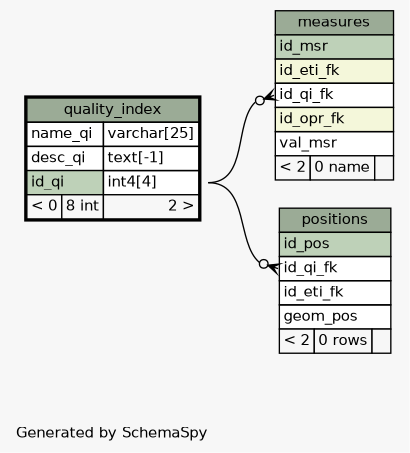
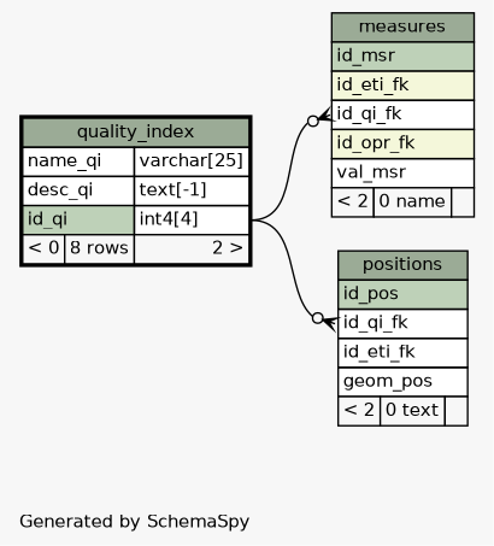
  digraph {
    bgcolor="#f7f7f7"
    fontname=Helvetica
    fontsize=11
    label="\nGenerated by SchemaSpy"
    labeljust=l
    nodesep=0.18
    rankdir=RL
    ranksep=0.46
    node [fontname=Helvetica fontsize=11 shape=plaintext]
    edge [arrowhead=none arrowsize=0.8 arrowtail=crowodot dir=back headport="id_qi.type:e" tailport="id_qi_fk:w"]
    n1 [label=<     <TABLE BORDER="0" CELLBORDER="1" CELLSPACING="0" BGCOLOR="#ffffff">       <TR><TD COLSPAN="3" BGCOLOR="#9bab96" ALIGN="CENTER">measures</TD></TR>       <TR><TD PORT="id_msr" COLSPAN="3" BGCOLOR="#bed1b8" ALIGN="LEFT">id_msr</TD></TR>       <TR><TD PORT="id_eti_fk" COLSPAN="3" BGCOLOR="#f4f7da" ALIGN="LEFT">id_eti_fk</TD></TR>       <TR><TD PORT="id_qi_fk" COLSPAN="3" ALIGN="LEFT">id_qi_fk</TD></TR>       <TR><TD PORT="id_opr_fk" COLSPAN="3" BGCOLOR="#f4f7da" ALIGN="LEFT">id_opr_fk</TD></TR>       <TR><TD PORT="val_msr" COLSPAN="3" ALIGN="LEFT">val_msr</TD></TR>       <TR><TD ALIGN="LEFT" BGCOLOR="#f7f7f7">&lt; 2</TD><TD ALIGN="RIGHT" BGCOLOR="#f7f7f7">0 name</TD><TD ALIGN="RIGHT" BGCOLOR="#f7f7f7">  </TD></TR>     </TABLE>>]
-   n2 [label=<     <TABLE BORDER="2" CELLBORDER="1" CELLSPACING="0" BGCOLOR="#ffffff">       <TR><TD COLSPAN="3" BGCOLOR="#9bab96" ALIGN="CENTER">quality_index</TD></TR>       <TR><TD PORT="name_qi" COLSPAN="2" ALIGN="LEFT">name_qi</TD><TD PORT="name_qi.type" ALIGN="LEFT">varchar[25]</TD></TR>       <TR><TD PORT="desc_qi" COLSPAN="2" ALIGN="LEFT">desc_qi</TD><TD PORT="desc_qi.type" ALIGN="LEFT">text[-1]</TD></TR>       <TR><TD PORT="id_qi" COLSPAN="2" BGCOLOR="#bed1b8" ALIGN="LEFT">id_qi</TD><TD PORT="id_qi.type" ALIGN="LEFT">int4[4]</TD></TR>       <TR><TD ALIGN="LEFT" BGCOLOR="#f7f7f7">&lt; 0</TD><TD ALIGN="RIGHT" BGCOLOR="#f7f7f7">8 int</TD><TD ALIGN="RIGHT" BGCOLOR="#f7f7f7">2 &gt;</TD></TR>     </TABLE>>]
-   n3 [label=<     <TABLE BORDER="0" CELLBORDER="1" CELLSPACING="0" BGCOLOR="#ffffff">       <TR><TD COLSPAN="3" BGCOLOR="#9bab96" ALIGN="CENTER">positions</TD></TR>       <TR><TD PORT="id_pos" COLSPAN="3" BGCOLOR="#bed1b8" ALIGN="LEFT">id_pos</TD></TR>       <TR><TD PORT="id_qi_fk" COLSPAN="3" ALIGN="LEFT">id_qi_fk</TD></TR>       <TR><TD PORT="id_eti_fk" COLSPAN="3" ALIGN="LEFT">id_eti_fk</TD></TR>       <TR><TD PORT="geom_pos" COLSPAN="3" ALIGN="LEFT">geom_pos</TD></TR>       <TR><TD ALIGN="LEFT" BGCOLOR="#f7f7f7">&lt; 2</TD><TD ALIGN="RIGHT" BGCOLOR="#f7f7f7">0 rows</TD><TD ALIGN="RIGHT" BGCOLOR="#f7f7f7">  </TD></TR>     </TABLE>>]
+   n2 [label=<     <TABLE BORDER="2" CELLBORDER="1" CELLSPACING="0" BGCOLOR="#ffffff">       <TR><TD COLSPAN="3" BGCOLOR="#9bab96" ALIGN="CENTER">quality_index</TD></TR>       <TR><TD PORT="name_qi" COLSPAN="2" ALIGN="LEFT">name_qi</TD><TD PORT="name_qi.type" ALIGN="LEFT">varchar[25]</TD></TR>       <TR><TD PORT="desc_qi" COLSPAN="2" ALIGN="LEFT">desc_qi</TD><TD PORT="desc_qi.type" ALIGN="LEFT">text[-1]</TD></TR>       <TR><TD PORT="id_qi" COLSPAN="2" BGCOLOR="#bed1b8" ALIGN="LEFT">id_qi</TD><TD PORT="id_qi.type" ALIGN="LEFT">int4[4]</TD></TR>       <TR><TD ALIGN="LEFT" BGCOLOR="#f7f7f7">&lt; 0</TD><TD ALIGN="RIGHT" BGCOLOR="#f7f7f7">8 rows</TD><TD ALIGN="RIGHT" BGCOLOR="#f7f7f7">2 &gt;</TD></TR>     </TABLE>>]
+   n3 [label=<     <TABLE BORDER="0" CELLBORDER="1" CELLSPACING="0" BGCOLOR="#ffffff">       <TR><TD COLSPAN="3" BGCOLOR="#9bab96" ALIGN="CENTER">positions</TD></TR>       <TR><TD PORT="id_pos" COLSPAN="3" BGCOLOR="#bed1b8" ALIGN="LEFT">id_pos</TD></TR>       <TR><TD PORT="id_qi_fk" COLSPAN="3" ALIGN="LEFT">id_qi_fk</TD></TR>       <TR><TD PORT="id_eti_fk" COLSPAN="3" ALIGN="LEFT">id_eti_fk</TD></TR>       <TR><TD PORT="geom_pos" COLSPAN="3" ALIGN="LEFT">geom_pos</TD></TR>       <TR><TD ALIGN="LEFT" BGCOLOR="#f7f7f7">&lt; 2</TD><TD ALIGN="RIGHT" BGCOLOR="#f7f7f7">0 text</TD><TD ALIGN="RIGHT" BGCOLOR="#f7f7f7">  </TD></TR>     </TABLE>>]
    n1 -> n2
    n3 -> n2
  }
